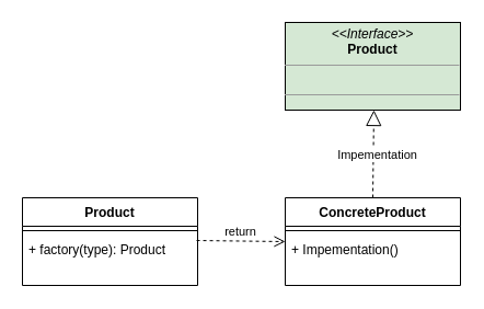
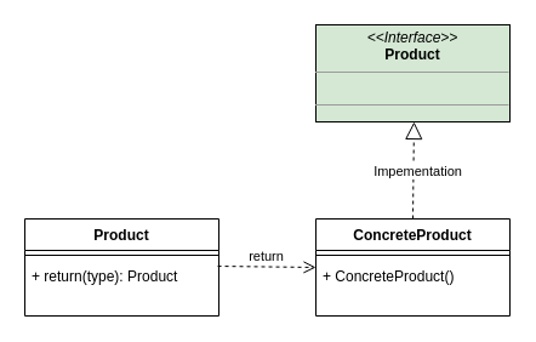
  <mxCell id="0" />
  <mxCell id="1" parent="0" />
  <mxCell id="2" value="Product" style="swimlane;fontStyle=1;align=center;verticalAlign=top;childLayout=stackLayout;horizontal=1;startSize=26;horizontalStack=0;resizeParent=1;resizeParentMax=0;resizeLast=0;collapsible=1;marginBottom=0;" vertex="1" parent="1"><mxGeometry x="20" y="180" width="160" height="80" as="geometry" /></mxCell>
  <mxCell id="3" value="" style="line;strokeWidth=1;fillColor=none;align=left;verticalAlign=middle;spacingTop=-1;spacingLeft=3;spacingRight=3;rotatable=0;labelPosition=right;points=[];portConstraint=eastwest;" vertex="1" parent="2"><mxGeometry y="26" width="160" height="8" as="geometry" /></mxCell>
- <mxCell id="4" value="+ factory(type): Product" style="text;strokeColor=none;fillColor=none;align=left;verticalAlign=top;spacingLeft=4;spacingRight=4;overflow=hidden;rotatable=0;points=[[0,0.5],[1,0.5]];portConstraint=eastwest;" vertex="1" parent="2"><mxGeometry y="34" width="160" height="46" as="geometry" /></mxCell>
+ <mxCell id="4" value="+ return(type): Product" style="text;strokeColor=none;fillColor=none;align=left;verticalAlign=top;spacingLeft=4;spacingRight=4;overflow=hidden;rotatable=0;points=[[0,0.5],[1,0.5]];portConstraint=eastwest;" vertex="1" parent="2"><mxGeometry y="34" width="160" height="46" as="geometry" /></mxCell>
  <mxCell id="5" value="ConcreteProduct" style="swimlane;fontStyle=1;align=center;verticalAlign=top;childLayout=stackLayout;horizontal=1;startSize=26;horizontalStack=0;resizeParent=1;resizeParentMax=0;resizeLast=0;collapsible=1;marginBottom=0;" vertex="1" parent="1"><mxGeometry x="260" y="180" width="160" height="80" as="geometry" /></mxCell>
  <mxCell id="6" value="" style="line;strokeWidth=1;fillColor=none;align=left;verticalAlign=middle;spacingTop=-1;spacingLeft=3;spacingRight=3;rotatable=0;labelPosition=right;points=[];portConstraint=eastwest;" vertex="1" parent="5"><mxGeometry y="26" width="160" height="8" as="geometry" /></mxCell>
  <mxCell id="7" value="return" style="html=1;verticalAlign=bottom;endArrow=open;dashed=1;endSize=8;exitX=0.994;exitY=0.109;exitDx=0;exitDy=0;exitPerimeter=0;" edge="1" parent="5" source="4"><mxGeometry relative="1" as="geometry"><mxPoint x="-160" y="180" as="sourcePoint" /><mxPoint y="40" as="targetPoint" /></mxGeometry></mxCell>
- <mxCell id="8" value="+ Impementation()" style="text;strokeColor=none;fillColor=none;align=left;verticalAlign=top;spacingLeft=4;spacingRight=4;overflow=hidden;rotatable=0;points=[[0,0.5],[1,0.5]];portConstraint=eastwest;" vertex="1" parent="5"><mxGeometry y="34" width="160" height="46" as="geometry" /></mxCell>
+ <mxCell id="8" value="+ ConcreteProduct()" style="text;strokeColor=none;fillColor=none;align=left;verticalAlign=top;spacingLeft=4;spacingRight=4;overflow=hidden;rotatable=0;points=[[0,0.5],[1,0.5]];portConstraint=eastwest;" vertex="1" parent="5"><mxGeometry y="34" width="160" height="46" as="geometry" /></mxCell>
  <mxCell id="9" value="" style="endArrow=block;dashed=1;endFill=0;endSize=12;html=1;entryX=0.506;entryY=1;entryDx=0;entryDy=0;entryPerimeter=0;exitX=0.5;exitY=0;exitDx=0;exitDy=0;" edge="1" parent="1" source="5"><mxGeometry width="160" relative="1" as="geometry"><mxPoint x="230" y="370" as="sourcePoint" /><mxPoint x="340.96" y="100" as="targetPoint" /></mxGeometry></mxCell>
  <mxCell id="10" value="Impementation" style="edgeLabel;html=1;align=center;verticalAlign=middle;resizable=0;points=[];" vertex="1" connectable="0" parent="9"><mxGeometry x="0.001" y="-3" relative="1" as="geometry"><mxPoint as="offset" /></mxGeometry></mxCell>
  <mxCell id="11" value="&lt;p style=&quot;margin: 0px ; margin-top: 4px ; text-align: center&quot;&gt;&lt;i&gt;&amp;lt;&amp;lt;Interface&amp;gt;&amp;gt;&lt;/i&gt;&lt;br&gt;&lt;b&gt;Product&lt;/b&gt;&lt;/p&gt;&lt;hr size=&quot;1&quot;&gt;&lt;p style=&quot;margin: 0px ; margin-left: 4px&quot;&gt;&lt;br&gt;&lt;/p&gt;&lt;hr size=&quot;1&quot;&gt;&lt;p style=&quot;margin: 0px ; margin-left: 4px&quot;&gt;&lt;br&gt;&lt;/p&gt;" style="verticalAlign=top;align=left;overflow=fill;fontSize=12;fontFamily=Helvetica;html=1;fillColor=#d5e8d4;" vertex="1" parent="1"><mxGeometry x="260" y="20" width="160" height="80" as="geometry" /></mxCell>
